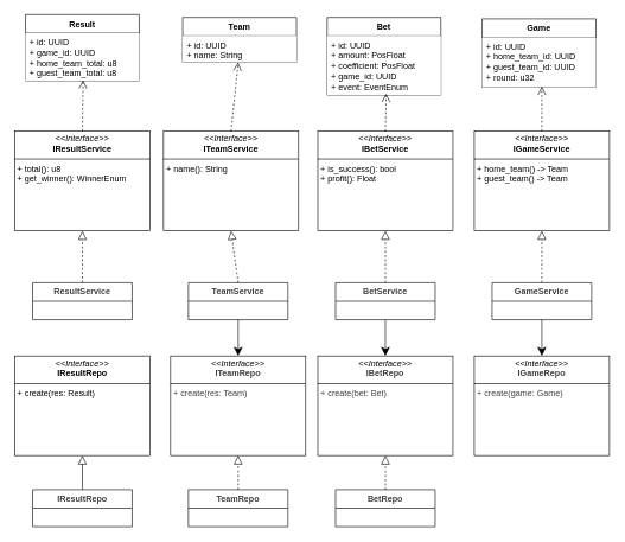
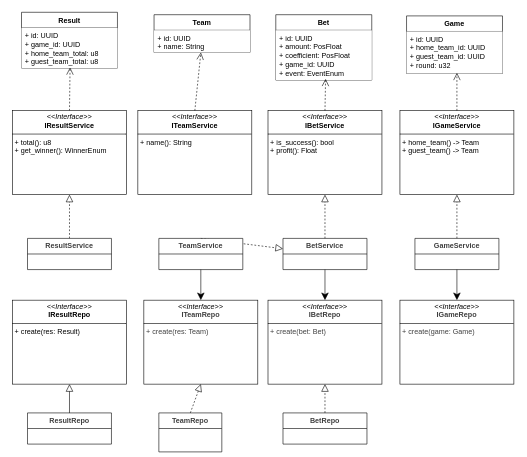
  <mxCell id="0" />
  <mxCell id="1" parent="0" />
  <mxCell id="2" value="Team" style="swimlane;fontStyle=1;align=center;verticalAlign=top;childLayout=stackLayout;horizontal=1;startSize=26;horizontalStack=0;resizeParent=1;resizeParentMax=0;resizeLast=0;collapsible=1;marginBottom=0;whiteSpace=wrap;html=1;" vertex="1" parent="1"><mxGeometry x="256" y="24" width="160" height="63" as="geometry" /></mxCell>
  <mxCell id="3" value="&lt;div&gt;&lt;font style=&quot;color: rgb(0, 0, 0);&quot;&gt;+ id: UUID&lt;/font&gt;&lt;/div&gt;&lt;font style=&quot;color: rgb(0, 0, 0);&quot;&gt;+ name: String&lt;/font&gt;" style="text;strokeColor=none;fillColor=default;align=left;verticalAlign=top;spacingLeft=4;spacingRight=4;overflow=hidden;rotatable=0;points=[[0,0.5],[1,0.5]];portConstraint=eastwest;whiteSpace=wrap;html=1;" vertex="1" parent="2"><mxGeometry y="26" width="160" height="37" as="geometry" /></mxCell>
  <mxCell id="4" value="Game" style="swimlane;fontStyle=1;align=center;verticalAlign=top;childLayout=stackLayout;horizontal=1;startSize=26;horizontalStack=0;resizeParent=1;resizeParentMax=0;resizeLast=0;collapsible=1;marginBottom=0;whiteSpace=wrap;html=1;" vertex="1" parent="1"><mxGeometry x="677" y="26" width="160" height="96" as="geometry" /></mxCell>
  <mxCell id="5" value="&lt;div&gt;&lt;font style=&quot;color: rgb(0, 0, 0);&quot;&gt;+ id: UUID&lt;/font&gt;&lt;/div&gt;&lt;font style=&quot;color: rgb(0, 0, 0);&quot;&gt;+ home_team_id: UUID&lt;/font&gt;&lt;div&gt;&lt;font style=&quot;color: rgb(0, 0, 0);&quot;&gt;+ guest_team_id: UUID&lt;/font&gt;&lt;/div&gt;&lt;div&gt;&lt;font style=&quot;color: rgb(0, 0, 0);&quot;&gt;+ round: u32&lt;br&gt;&lt;/font&gt;&lt;/div&gt;" style="text;strokeColor=none;fillColor=default;align=left;verticalAlign=top;spacingLeft=4;spacingRight=4;overflow=hidden;rotatable=0;points=[[0,0.5],[1,0.5]];portConstraint=eastwest;whiteSpace=wrap;html=1;" vertex="1" parent="4"><mxGeometry y="26" width="160" height="70" as="geometry" /></mxCell>
  <mxCell id="6" value="Bet" style="swimlane;fontStyle=1;align=center;verticalAlign=top;childLayout=stackLayout;horizontal=1;startSize=26;horizontalStack=0;resizeParent=1;resizeParentMax=0;resizeLast=0;collapsible=1;marginBottom=0;whiteSpace=wrap;html=1;" vertex="1" parent="1"><mxGeometry x="459" y="24" width="160" height="109" as="geometry" /></mxCell>
  <mxCell id="7" value="&lt;div&gt;&lt;font style=&quot;color: rgb(0, 0, 0);&quot;&gt;+ id: UUID&lt;/font&gt;&lt;/div&gt;&lt;font style=&quot;color: rgb(0, 0, 0);&quot;&gt;+ amount: PosFloat&lt;/font&gt;&lt;div&gt;&lt;font style=&quot;color: rgb(0, 0, 0);&quot;&gt;+ coefficient: PosFloat&lt;/font&gt;&lt;/div&gt;&lt;font style=&quot;scrollbar-color: light-dark(#e2e2e2, #4b4b4b)&lt;br/&gt;&#09;&#09;&#09;&#09;&#09;light-dark(#fbfbfb, var(--dark-panel-color)); color: rgb(0, 0, 0);&quot;&gt;+ game_id: UUID&lt;/font&gt;&lt;div&gt;&lt;span style=&quot;background-color: transparent;&quot;&gt;&lt;font style=&quot;color: rgb(0, 0, 0);&quot;&gt;+ event: EventEnum&lt;/font&gt;&lt;/span&gt;&lt;br&gt;&lt;/div&gt;" style="text;strokeColor=none;fillColor=default;align=left;verticalAlign=top;spacingLeft=4;spacingRight=4;overflow=hidden;rotatable=0;points=[[0,0.5],[1,0.5]];portConstraint=eastwest;whiteSpace=wrap;html=1;" vertex="1" parent="6"><mxGeometry y="26" width="160" height="83" as="geometry" /></mxCell>
  <mxCell id="8" value="Result" style="swimlane;fontStyle=1;align=center;verticalAlign=top;childLayout=stackLayout;horizontal=1;startSize=26;horizontalStack=0;resizeParent=1;resizeParentMax=0;resizeLast=0;collapsible=1;marginBottom=0;whiteSpace=wrap;html=1;" vertex="1" parent="1"><mxGeometry x="35" y="20" width="160" height="93" as="geometry" /></mxCell>
  <mxCell id="9" value="&lt;div&gt;&lt;font style=&quot;color: rgb(0, 0, 0);&quot;&gt;+ id: UUID&lt;/font&gt;&lt;/div&gt;&lt;font style=&quot;color: rgb(0, 0, 0);&quot;&gt;+ game_id: UUID&lt;/font&gt;&lt;div&gt;&lt;font style=&quot;color: rgb(0, 0, 0);&quot;&gt;+ home_team_total: u8&lt;/font&gt;&lt;/div&gt;&lt;div&gt;&lt;font style=&quot;color: rgb(0, 0, 0);&quot;&gt;+ guest_team_total: u8&lt;/font&gt;&lt;/div&gt;" style="text;strokeColor=none;fillColor=default;align=left;verticalAlign=top;spacingLeft=4;spacingRight=4;overflow=hidden;rotatable=0;points=[[0,0.5],[1,0.5]];portConstraint=eastwest;whiteSpace=wrap;html=1;" vertex="1" parent="8"><mxGeometry y="26" width="160" height="67" as="geometry" /></mxCell>
  <mxCell id="10" style="edgeStyle=none;html=1;exitX=0.5;exitY=0;exitDx=0;exitDy=0;entryX=0.506;entryY=0.985;entryDx=0;entryDy=0;entryPerimeter=0;dashed=1;endArrow=open;endFill=0;targetPerimeterSpacing=0;endSize=10;startSize=6;" edge="1" parent="1" source="11" target="9"><mxGeometry relative="1" as="geometry" /></mxCell>
  <mxCell id="11" value="&lt;p style=&quot;margin:0px;margin-top:4px;text-align:center;&quot;&gt;&lt;i&gt;&amp;lt;&amp;lt;Interface&amp;gt;&amp;gt;&lt;/i&gt;&lt;br&gt;&lt;b&gt;IResultService&lt;/b&gt;&lt;/p&gt;&lt;hr size=&quot;1&quot; style=&quot;border-style:solid;&quot;&gt;&lt;p style=&quot;margin:0px;margin-left:4px;&quot;&gt;&lt;/p&gt;&lt;p style=&quot;margin:0px;margin-left:4px;&quot;&gt;+ total(): u8&lt;br&gt;+ get_winner(): WinnerEnum&lt;/p&gt;" style="verticalAlign=top;align=left;overflow=fill;html=1;whiteSpace=wrap;" vertex="1" parent="1"><mxGeometry x="20" y="184" width="190" height="140" as="geometry" /></mxCell>
  <mxCell id="12" value="&lt;p style=&quot;margin:0px;margin-top:4px;text-align:center;&quot;&gt;&lt;i&gt;&amp;lt;&amp;lt;Interface&amp;gt;&amp;gt;&lt;/i&gt;&lt;br&gt;&lt;b&gt;ITeamService&lt;/b&gt;&lt;/p&gt;&lt;hr size=&quot;1&quot; style=&quot;border-style:solid;&quot;&gt;&lt;p style=&quot;margin:0px;margin-left:4px;&quot;&gt;&lt;/p&gt;&lt;p style=&quot;margin:0px;margin-left:4px;&quot;&gt;+ name(): String&lt;br&gt;&lt;/p&gt;" style="verticalAlign=top;align=left;overflow=fill;html=1;whiteSpace=wrap;" vertex="1" parent="1"><mxGeometry x="229" y="184" width="190" height="140" as="geometry" /></mxCell>
  <mxCell id="13" value="&lt;p style=&quot;margin:0px;margin-top:4px;text-align:center;&quot;&gt;&lt;i&gt;&amp;lt;&amp;lt;Interface&amp;gt;&amp;gt;&lt;/i&gt;&lt;br&gt;&lt;b&gt;IBetService&lt;/b&gt;&lt;/p&gt;&lt;hr size=&quot;1&quot; style=&quot;border-style:solid;&quot;&gt;&lt;p style=&quot;margin:0px;margin-left:4px;&quot;&gt;&lt;/p&gt;&lt;p style=&quot;margin:0px;margin-left:4px;&quot;&gt;+ is_success(): bool&lt;/p&gt;&lt;p style=&quot;margin:0px;margin-left:4px;&quot;&gt;+ profit(): Float&lt;/p&gt;" style="verticalAlign=top;align=left;overflow=fill;html=1;whiteSpace=wrap;" vertex="1" parent="1"><mxGeometry x="446" y="184" width="190" height="140" as="geometry" /></mxCell>
  <mxCell id="14" value="&lt;p style=&quot;margin:0px;margin-top:4px;text-align:center;&quot;&gt;&lt;i&gt;&amp;lt;&amp;lt;Interface&amp;gt;&amp;gt;&lt;/i&gt;&lt;br&gt;&lt;b&gt;IGameService&lt;/b&gt;&lt;/p&gt;&lt;hr size=&quot;1&quot; style=&quot;border-style:solid;&quot;&gt;&lt;p style=&quot;margin:0px;margin-left:4px;&quot;&gt;&lt;/p&gt;&lt;p style=&quot;margin:0px;margin-left:4px;&quot;&gt;+ home_team() -&amp;gt; Team&lt;/p&gt;&lt;p style=&quot;margin:0px;margin-left:4px;&quot;&gt;+ guest_team() -&amp;gt; Team&lt;/p&gt;" style="verticalAlign=top;align=left;overflow=fill;html=1;whiteSpace=wrap;" vertex="1" parent="1"><mxGeometry x="666" y="184" width="190" height="140" as="geometry" /></mxCell>
  <mxCell id="15" style="edgeStyle=none;html=1;exitX=0.5;exitY=0;exitDx=0;exitDy=0;entryX=0.488;entryY=1;entryDx=0;entryDy=0;entryPerimeter=0;dashed=1;endArrow=open;endFill=0;targetPerimeterSpacing=0;endSize=10;startSize=6;" edge="1" parent="1" source="12" target="3"><mxGeometry relative="1" as="geometry"><mxPoint x="125" y="197" as="sourcePoint" /><mxPoint x="126" y="122" as="targetPoint" /></mxGeometry></mxCell>
  <mxCell id="16" style="edgeStyle=none;html=1;exitX=0.5;exitY=0;exitDx=0;exitDy=0;entryX=0.519;entryY=0.976;entryDx=0;entryDy=0;entryPerimeter=0;dashed=1;endArrow=open;endFill=0;targetPerimeterSpacing=0;endSize=10;startSize=6;" edge="1" parent="1" source="13" target="7"><mxGeometry relative="1" as="geometry"><mxPoint x="135" y="207" as="sourcePoint" /><mxPoint x="136" y="132" as="targetPoint" /></mxGeometry></mxCell>
  <mxCell id="17" style="edgeStyle=none;html=1;exitX=0.5;exitY=0;exitDx=0;exitDy=0;entryX=0.525;entryY=0.986;entryDx=0;entryDy=0;entryPerimeter=0;dashed=1;endArrow=open;endFill=0;targetPerimeterSpacing=0;endSize=10;startSize=6;" edge="1" parent="1" source="14" target="5"><mxGeometry relative="1" as="geometry"><mxPoint x="145" y="217" as="sourcePoint" /><mxPoint x="146" y="142" as="targetPoint" /></mxGeometry></mxCell>
  <mxCell id="18" style="edgeStyle=none;html=1;exitX=0.5;exitY=0;exitDx=0;exitDy=0;entryX=0.5;entryY=1;entryDx=0;entryDy=0;dashed=1;endSize=10;targetPerimeterSpacing=0;endArrow=block;endFill=0;" edge="1" parent="1" source="19" target="11"><mxGeometry relative="1" as="geometry" /></mxCell>
  <mxCell id="19" value="&lt;b style=&quot;color: rgb(63, 63, 63); scrollbar-color: light-dark(#e2e2e2, #4b4b4b)&lt;br/&gt;&#09;&#09;&#09;&#09;&#09;light-dark(#fbfbfb, var(--dark-panel-color));&quot;&gt;ResultService&lt;/b&gt;" style="swimlane;fontStyle=0;childLayout=stackLayout;horizontal=1;startSize=26;fillColor=default;horizontalStack=0;resizeParent=1;resizeParentMax=0;resizeLast=0;collapsible=1;marginBottom=0;whiteSpace=wrap;html=1;" vertex="1" parent="1"><mxGeometry x="45" y="397" width="140" height="52" as="geometry" /></mxCell>
- <mxCell id="20" style="edgeStyle=none;html=1;exitX=0.5;exitY=0;exitDx=0;exitDy=0;entryX=0.5;entryY=1;entryDx=0;entryDy=0;dashed=1;endSize=10;targetPerimeterSpacing=0;endArrow=block;endFill=0;" edge="1" parent="1" source="22" target="12"><mxGeometry relative="1" as="geometry" /></mxCell>
+ <mxCell id="20" style="edgeStyle=none;html=1;exitX=0.5;exitY=0;exitDx=0;exitDy=0;dashed=1;endSize=10;targetPerimeterSpacing=0;endArrow=block;endFill=0;" edge="1" parent="1" source="22" target="25"><mxGeometry relative="1" as="geometry" /></mxCell>
  <mxCell id="21" style="edgeStyle=none;html=1;exitX=0.5;exitY=1;exitDx=0;exitDy=0;entryX=0.5;entryY=0;entryDx=0;entryDy=0;endSize=10;" edge="1" parent="1" source="22" target="30"><mxGeometry relative="1" as="geometry" /></mxCell>
  <mxCell id="22" value="&lt;b style=&quot;color: rgb(63, 63, 63); scrollbar-color: light-dark(#e2e2e2, #4b4b4b)&lt;br/&gt;&#09;&#09;&#09;&#09;&#09;light-dark(#fbfbfb, var(--dark-panel-color));&quot;&gt;TeamService&lt;/b&gt;" style="swimlane;fontStyle=0;childLayout=stackLayout;horizontal=1;startSize=26;fillColor=default;horizontalStack=0;resizeParent=1;resizeParentMax=0;resizeLast=0;collapsible=1;marginBottom=0;whiteSpace=wrap;html=1;" vertex="1" parent="1"><mxGeometry x="264" y="397" width="140" height="52" as="geometry" /></mxCell>
  <mxCell id="23" style="edgeStyle=none;html=1;exitX=0.5;exitY=0;exitDx=0;exitDy=0;entryX=0.5;entryY=1;entryDx=0;entryDy=0;dashed=1;endSize=10;targetPerimeterSpacing=0;endArrow=block;endFill=0;" edge="1" parent="1" source="25" target="13"><mxGeometry relative="1" as="geometry" /></mxCell>
  <mxCell id="24" style="edgeStyle=none;html=1;exitX=0.5;exitY=1;exitDx=0;exitDy=0;entryX=0.5;entryY=0;entryDx=0;entryDy=0;endSize=10;" edge="1" parent="1" source="25" target="31"><mxGeometry relative="1" as="geometry" /></mxCell>
  <mxCell id="25" value="&lt;b style=&quot;color: rgb(63, 63, 63); scrollbar-color: light-dark(#e2e2e2, #4b4b4b)&lt;br/&gt;&#09;&#09;&#09;&#09;&#09;light-dark(#fbfbfb, var(--dark-panel-color));&quot;&gt;BetService&lt;/b&gt;" style="swimlane;fontStyle=0;childLayout=stackLayout;horizontal=1;startSize=26;fillColor=default;horizontalStack=0;resizeParent=1;resizeParentMax=0;resizeLast=0;collapsible=1;marginBottom=0;whiteSpace=wrap;html=1;" vertex="1" parent="1"><mxGeometry x="471" y="397" width="140" height="52" as="geometry" /></mxCell>
  <mxCell id="26" style="edgeStyle=none;html=1;exitX=0.5;exitY=0;exitDx=0;exitDy=0;entryX=0.5;entryY=1;entryDx=0;entryDy=0;dashed=1;endSize=10;targetPerimeterSpacing=0;endArrow=block;endFill=0;" edge="1" parent="1" source="28" target="14"><mxGeometry relative="1" as="geometry" /></mxCell>
  <mxCell id="27" style="edgeStyle=none;html=1;exitX=0.5;exitY=1;exitDx=0;exitDy=0;entryX=0.5;entryY=0;entryDx=0;entryDy=0;endSize=10;" edge="1" parent="1" source="28" target="32"><mxGeometry relative="1" as="geometry" /></mxCell>
  <mxCell id="28" value="&lt;b style=&quot;color: rgb(63, 63, 63); scrollbar-color: light-dark(#e2e2e2, #4b4b4b)&lt;br/&gt;&#09;&#09;&#09;&#09;&#09;light-dark(#fbfbfb, var(--dark-panel-color));&quot;&gt;GameService&lt;/b&gt;" style="swimlane;fontStyle=0;childLayout=stackLayout;horizontal=1;startSize=26;fillColor=default;horizontalStack=0;resizeParent=1;resizeParentMax=0;resizeLast=0;collapsible=1;marginBottom=0;whiteSpace=wrap;html=1;" vertex="1" parent="1"><mxGeometry x="691" y="397" width="140" height="52" as="geometry" /></mxCell>
  <mxCell id="29" value="&lt;p style=&quot;margin:0px;margin-top:4px;text-align:center;&quot;&gt;&lt;i&gt;&amp;lt;&amp;lt;Interface&amp;gt;&amp;gt;&lt;/i&gt;&lt;br&gt;&lt;b&gt;IResultRepo&lt;/b&gt;&lt;/p&gt;&lt;hr size=&quot;1&quot; style=&quot;border-style:solid;&quot;&gt;&lt;p style=&quot;margin:0px;margin-left:4px;&quot;&gt;&lt;/p&gt;&lt;p style=&quot;margin:0px;margin-left:4px;&quot;&gt;+ create(res: Result)&lt;/p&gt;" style="verticalAlign=top;align=left;overflow=fill;html=1;whiteSpace=wrap;" vertex="1" parent="1"><mxGeometry x="20" y="500" width="190" height="140" as="geometry" /></mxCell>
  <mxCell id="30" value="&lt;p style=&quot;margin:0px;margin-top:4px;text-align:center;&quot;&gt;&lt;i&gt;&amp;lt;&amp;lt;Interface&amp;gt;&amp;gt;&lt;/i&gt;&lt;br&gt;&lt;b style=&quot;color: rgb(63, 63, 63); scrollbar-color: light-dark(#e2e2e2, #4b4b4b)&lt;br/&gt;&#09;&#09;&#09;&#09;&#09;light-dark(#fbfbfb, var(--dark-panel-color));&quot;&gt;ITeamRepo&lt;/b&gt;&lt;br&gt;&lt;/p&gt;&lt;hr size=&quot;1&quot; style=&quot;border-style:solid;&quot;&gt;&lt;p style=&quot;margin:0px;margin-left:4px;&quot;&gt;&lt;/p&gt;&lt;p style=&quot;margin:0px;margin-left:4px;&quot;&gt;&lt;span style=&quot;color: rgb(63, 63, 63);&quot;&gt;+ create(res: Team)&lt;/span&gt;&lt;br&gt;&lt;/p&gt;" style="verticalAlign=top;align=left;overflow=fill;html=1;whiteSpace=wrap;" vertex="1" parent="1"><mxGeometry x="239" y="500" width="190" height="140" as="geometry" /></mxCell>
  <mxCell id="31" value="&lt;p style=&quot;margin:0px;margin-top:4px;text-align:center;&quot;&gt;&lt;i&gt;&amp;lt;&amp;lt;Interface&amp;gt;&amp;gt;&lt;/i&gt;&lt;br&gt;&lt;b style=&quot;color: rgb(63, 63, 63); scrollbar-color: light-dark(#e2e2e2, #4b4b4b)&lt;br/&gt;&#09;&#09;&#09;&#09;&#09;light-dark(#fbfbfb, var(--dark-panel-color));&quot;&gt;IBetRepo&lt;/b&gt;&lt;br&gt;&lt;/p&gt;&lt;hr size=&quot;1&quot; style=&quot;border-style:solid;&quot;&gt;&lt;p style=&quot;margin:0px;margin-left:4px;&quot;&gt;&lt;/p&gt;&lt;p style=&quot;margin:0px;margin-left:4px;&quot;&gt;&lt;span style=&quot;color: rgb(63, 63, 63);&quot;&gt;+ create(bet: Bet)&lt;/span&gt;&lt;br&gt;&lt;/p&gt;" style="verticalAlign=top;align=left;overflow=fill;html=1;whiteSpace=wrap;" vertex="1" parent="1"><mxGeometry x="446" y="500" width="190" height="140" as="geometry" /></mxCell>
  <mxCell id="32" value="&lt;p style=&quot;margin:0px;margin-top:4px;text-align:center;&quot;&gt;&lt;i&gt;&amp;lt;&amp;lt;Interface&amp;gt;&amp;gt;&lt;/i&gt;&lt;br&gt;&lt;b style=&quot;color: rgb(63, 63, 63); scrollbar-color: light-dark(#e2e2e2, #4b4b4b)&lt;br/&gt;&#09;&#09;&#09;&#09;&#09;light-dark(#fbfbfb, var(--dark-panel-color));&quot;&gt;IGameRepo&lt;/b&gt;&lt;br&gt;&lt;/p&gt;&lt;hr size=&quot;1&quot; style=&quot;border-style:solid;&quot;&gt;&lt;p style=&quot;margin:0px;margin-left:4px;&quot;&gt;&lt;/p&gt;&lt;p style=&quot;margin:0px;margin-left:4px;&quot;&gt;&lt;span style=&quot;color: rgb(63, 63, 63);&quot;&gt;+ create(game: Game)&lt;/span&gt;&lt;br&gt;&lt;/p&gt;" style="verticalAlign=top;align=left;overflow=fill;html=1;whiteSpace=wrap;" vertex="1" parent="1"><mxGeometry x="666" y="500" width="190" height="140" as="geometry" /></mxCell>
- <mxCell id="33" value="&lt;b style=&quot;color: rgb(63, 63, 63); scrollbar-color: light-dark(#e2e2e2, #4b4b4b)&lt;br/&gt;&#09;&#09;&#09;&#09;&#09;light-dark(#fbfbfb, var(--dark-panel-color));&quot;&gt;IResultRepo&lt;/b&gt;" style="swimlane;fontStyle=0;childLayout=stackLayout;horizontal=1;startSize=26;fillColor=default;horizontalStack=0;resizeParent=1;resizeParentMax=0;resizeLast=0;collapsible=1;marginBottom=0;whiteSpace=wrap;html=1;" vertex="1" parent="1"><mxGeometry x="45" y="688" width="140" height="52" as="geometry" /></mxCell>
- <mxCell id="34" value="&lt;b style=&quot;scrollbar-color: light-dark(#e2e2e2, #4b4b4b)&lt;br/&gt;&#09;&#09;&#09;&#09;&#09;light-dark(#fbfbfb, var(--dark-panel-color)); color: rgb(63, 63, 63);&quot;&gt;TeamRepo&lt;/b&gt;" style="swimlane;fontStyle=0;childLayout=stackLayout;horizontal=1;startSize=26;fillColor=default;horizontalStack=0;resizeParent=1;resizeParentMax=0;resizeLast=0;collapsible=1;marginBottom=0;whiteSpace=wrap;html=1;" vertex="1" parent="1"><mxGeometry x="264" y="688" width="140" height="52" as="geometry" /></mxCell>
+ <mxCell id="33" value="&lt;b style=&quot;color: rgb(63, 63, 63); scrollbar-color: light-dark(#e2e2e2, #4b4b4b)&lt;br/&gt;&#09;&#09;&#09;&#09;&#09;light-dark(#fbfbfb, var(--dark-panel-color));&quot;&gt;ResultRepo&lt;/b&gt;" style="swimlane;fontStyle=0;childLayout=stackLayout;horizontal=1;startSize=26;fillColor=default;horizontalStack=0;resizeParent=1;resizeParentMax=0;resizeLast=0;collapsible=1;marginBottom=0;whiteSpace=wrap;html=1;" vertex="1" parent="1"><mxGeometry x="45" y="688" width="140" height="52" as="geometry" /></mxCell>
+ <mxCell id="34" value="&lt;b style=&quot;scrollbar-color: light-dark(#e2e2e2, #4b4b4b)&lt;br/&gt;&#09;&#09;&#09;&#09;&#09;light-dark(#fbfbfb, var(--dark-panel-color)); color: rgb(63, 63, 63);&quot;&gt;TeamRepo&lt;/b&gt;" style="swimlane;fontStyle=0;childLayout=stackLayout;horizontal=1;startSize=26;fillColor=default;horizontalStack=0;resizeParent=1;resizeParentMax=0;resizeLast=0;collapsible=1;marginBottom=0;whiteSpace=wrap;html=1;" vertex="1" parent="1"><mxGeometry x="264" y="688" width="105" height="65" as="geometry" /></mxCell>
  <mxCell id="35" value="&lt;b style=&quot;scrollbar-color: light-dark(#e2e2e2, #4b4b4b)&lt;br/&gt;&#09;&#09;&#09;&#09;&#09;light-dark(#fbfbfb, var(--dark-panel-color)); color: rgb(63, 63, 63);&quot;&gt;BetRepo&lt;/b&gt;" style="swimlane;fontStyle=0;childLayout=stackLayout;horizontal=1;startSize=26;fillColor=default;horizontalStack=0;resizeParent=1;resizeParentMax=0;resizeLast=0;collapsible=1;marginBottom=0;whiteSpace=wrap;html=1;" vertex="1" parent="1"><mxGeometry x="471" y="688" width="140" height="52" as="geometry" /></mxCell>
  <mxCell id="36" style="edgeStyle=none;html=1;exitX=0.5;exitY=0;exitDx=0;exitDy=0;entryX=0.5;entryY=1;entryDx=0;entryDy=0;dashed=0;endSize=10;targetPerimeterSpacing=0;endArrow=block;endFill=0;" edge="1" parent="1" source="33" target="29"><mxGeometry relative="1" as="geometry"><mxPoint x="125" y="404" as="sourcePoint" /><mxPoint x="125" y="337" as="targetPoint" /></mxGeometry></mxCell>
  <mxCell id="37" style="edgeStyle=none;html=1;exitX=0.5;exitY=0;exitDx=0;exitDy=0;entryX=0.5;entryY=1;entryDx=0;entryDy=0;dashed=1;endSize=10;targetPerimeterSpacing=0;endArrow=block;endFill=0;" edge="1" parent="1" source="34" target="30"><mxGeometry relative="1" as="geometry"><mxPoint x="125" y="698" as="sourcePoint" /><mxPoint x="125" y="654" as="targetPoint" /></mxGeometry></mxCell>
  <mxCell id="38" style="edgeStyle=none;html=1;exitX=0.5;exitY=0;exitDx=0;exitDy=0;entryX=0.5;entryY=1;entryDx=0;entryDy=0;dashed=1;endSize=10;targetPerimeterSpacing=0;endArrow=block;endFill=0;" edge="1" parent="1" source="35" target="31"><mxGeometry relative="1" as="geometry"><mxPoint x="135" y="708" as="sourcePoint" /><mxPoint x="135" y="664" as="targetPoint" /></mxGeometry></mxCell>
